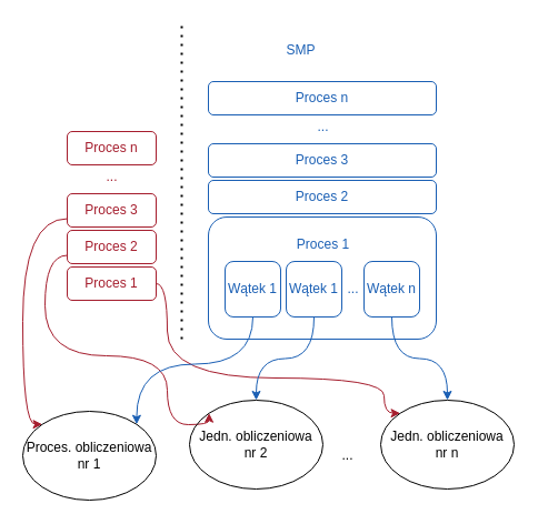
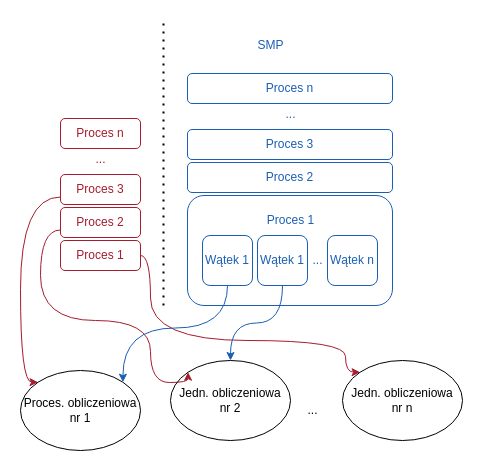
  <mxCell id="0" />
  <mxCell id="1" parent="0" />
  <mxCell id="2" style="edgeStyle=orthogonalEdgeStyle;rounded=0;orthogonalLoop=1;jettySize=auto;html=1;exitX=0;exitY=0.75;exitDx=0;exitDy=0;entryX=0;entryY=0;entryDx=0;entryDy=0;curved=1;strokeColor=#a51d2d;" edge="1" parent="1" source="3" target="10"><mxGeometry relative="1" as="geometry"><Array as="points"><mxPoint x="20" y="197" /><mxPoint x="20" y="382" /></Array></mxGeometry></mxCell>
  <mxCell id="3" value="Proces 3" style="rounded=1;whiteSpace=wrap;html=1;fillColor=none;fontColor=#a51d2d;strokeColor=#a51d2d;" vertex="1" parent="1"><mxGeometry x="60" y="174" width="80" height="30" as="geometry" /></mxCell>
  <mxCell id="4" style="edgeStyle=orthogonalEdgeStyle;rounded=0;orthogonalLoop=1;jettySize=auto;html=1;exitX=0;exitY=0.75;exitDx=0;exitDy=0;entryX=0;entryY=0;entryDx=0;entryDy=0;curved=1;strokeColor=#a51d2d;" edge="1" parent="1" source="5" target="11"><mxGeometry relative="1" as="geometry"><Array as="points"><mxPoint x="40" y="230" /><mxPoint x="40" y="320" /><mxPoint x="150" y="320" /><mxPoint x="150" y="382" /></Array></mxGeometry></mxCell>
  <mxCell id="5" value="Proces 2" style="rounded=1;whiteSpace=wrap;html=1;fillColor=none;fontColor=#a51d2d;strokeColor=#a51d2d;" vertex="1" parent="1"><mxGeometry x="60" y="207" width="80" height="30" as="geometry" /></mxCell>
  <mxCell id="6" style="edgeStyle=orthogonalEdgeStyle;rounded=0;orthogonalLoop=1;jettySize=auto;html=1;exitX=1;exitY=0.5;exitDx=0;exitDy=0;entryX=0;entryY=0;entryDx=0;entryDy=0;curved=1;strokeColor=#a51d2d;" edge="1" parent="1" source="7" target="12"><mxGeometry relative="1" as="geometry"><Array as="points"><mxPoint x="150" y="255" /><mxPoint x="150" y="340" /><mxPoint x="345" y="340" /></Array></mxGeometry></mxCell>
  <mxCell id="7" value="Proces 1" style="rounded=1;whiteSpace=wrap;html=1;fillColor=none;fontColor=#a51d2d;strokeColor=#a51d2d;" vertex="1" parent="1"><mxGeometry x="60" y="240" width="80" height="30" as="geometry" /></mxCell>
  <mxCell id="8" value="Proces n" style="rounded=1;whiteSpace=wrap;html=1;fillColor=none;fontColor=#a51d2d;strokeColor=#a51d2d;" vertex="1" parent="1"><mxGeometry x="60" y="118" width="80" height="30" as="geometry" /></mxCell>
  <mxCell id="9" value="..." style="text;html=1;align=center;verticalAlign=middle;resizable=0;points=[];autosize=1;strokeColor=none;fillColor=none;fontColor=#a51d2d;" vertex="1" parent="1"><mxGeometry x="85" y="144" width="30" height="30" as="geometry" /></mxCell>
  <mxCell id="10" value="&lt;div&gt;Proces. obliczeniowa&lt;/div&gt;&lt;div&gt;nr 1&lt;/div&gt;" style="ellipse;whiteSpace=wrap;html=1;fillColor=none;" vertex="1" parent="1"><mxGeometry x="20" y="370" width="120" height="80" as="geometry" /></mxCell>
  <mxCell id="11" value="&lt;div&gt;Jedn. obliczeniowa&lt;/div&gt;&lt;div&gt;nr 2&lt;br&gt;&lt;/div&gt;" style="ellipse;whiteSpace=wrap;html=1;fillColor=none;" vertex="1" parent="1"><mxGeometry x="170" y="360" width="120" height="80" as="geometry" /></mxCell>
  <mxCell id="12" value="&lt;div&gt;Jedn. obliczeniowa&lt;/div&gt;&lt;div&gt;nr n&lt;br&gt;&lt;/div&gt;" style="ellipse;whiteSpace=wrap;html=1;fillColor=none;" vertex="1" parent="1"><mxGeometry x="342" y="360" width="120" height="80" as="geometry" /></mxCell>
  <mxCell id="13" value="..." style="text;html=1;align=center;verticalAlign=middle;resizable=0;points=[];autosize=1;strokeColor=none;fillColor=none;" vertex="1" parent="1"><mxGeometry x="297" y="395" width="30" height="30" as="geometry" /></mxCell>
  <mxCell id="14" value="Proces 3" style="rounded=1;whiteSpace=wrap;html=1;fillColor=none;fontColor=#1a5fb4;strokeColor=#1a5fb4;" vertex="1" parent="1"><mxGeometry x="187" y="129" width="205" height="30" as="geometry" /></mxCell>
  <mxCell id="15" value="Proces 2" style="rounded=1;whiteSpace=wrap;html=1;fillColor=none;fontColor=#1a5fb4;strokeColor=#1a5fb4;" vertex="1" parent="1"><mxGeometry x="187" y="162" width="205" height="30" as="geometry" /></mxCell>
  <mxCell id="16" value="" style="rounded=1;whiteSpace=wrap;html=1;fillColor=none;strokeColor=#1a5fb4;" vertex="1" parent="1"><mxGeometry x="187" y="195" width="205" height="110" as="geometry" /></mxCell>
  <mxCell id="17" value="Proces n" style="rounded=1;whiteSpace=wrap;html=1;fillColor=none;fontColor=#1a5fb4;strokeColor=#1a5fb4;" vertex="1" parent="1"><mxGeometry x="187" y="73" width="205" height="30" as="geometry" /></mxCell>
  <mxCell id="18" value="..." style="text;html=1;align=center;verticalAlign=middle;resizable=0;points=[];autosize=1;strokeColor=none;fillColor=none;fontColor=#1a5fb4;" vertex="1" parent="1"><mxGeometry x="274.5" y="99" width="30" height="30" as="geometry" /></mxCell>
  <mxCell id="19" value="Proces 1" style="text;html=1;align=center;verticalAlign=middle;resizable=0;points=[];autosize=1;strokeColor=none;fillColor=none;fontColor=#1a5fb4;" vertex="1" parent="1"><mxGeometry x="254.5" y="205" width="70" height="30" as="geometry" /></mxCell>
  <mxCell id="20" style="edgeStyle=orthogonalEdgeStyle;rounded=0;orthogonalLoop=1;jettySize=auto;html=1;exitX=0.5;exitY=1;exitDx=0;exitDy=0;entryX=1;entryY=0;entryDx=0;entryDy=0;curved=1;strokeColor=#1a5fb4;" edge="1" parent="1" source="21" target="10"><mxGeometry relative="1" as="geometry" /></mxCell>
  <mxCell id="21" value="Wątek 1" style="rounded=1;whiteSpace=wrap;html=1;fillColor=none;fontColor=#1a5fb4;strokeColor=#1a5fb4;" vertex="1" parent="1"><mxGeometry x="202" y="235" width="50" height="50" as="geometry" /></mxCell>
  <mxCell id="22" style="edgeStyle=orthogonalEdgeStyle;rounded=0;orthogonalLoop=1;jettySize=auto;html=1;exitX=0.5;exitY=1;exitDx=0;exitDy=0;entryX=0.5;entryY=0;entryDx=0;entryDy=0;curved=1;strokeColor=#1a5fb4;" edge="1" parent="1" source="23" target="11"><mxGeometry relative="1" as="geometry" /></mxCell>
  <mxCell id="23" value="Wątek 1" style="rounded=1;whiteSpace=wrap;html=1;fillColor=none;fontColor=#1a5fb4;strokeColor=#1a5fb4;" vertex="1" parent="1"><mxGeometry x="257" y="235" width="50" height="50" as="geometry" /></mxCell>
- <mxCell id="24" style="edgeStyle=orthogonalEdgeStyle;rounded=0;orthogonalLoop=1;jettySize=auto;html=1;exitX=0.5;exitY=1;exitDx=0;exitDy=0;entryX=0.5;entryY=0;entryDx=0;entryDy=0;curved=1;strokeColor=#1a5fb4;" edge="1" parent="1" source="25" target="12"><mxGeometry relative="1" as="geometry" /></mxCell>
  <mxCell id="25" value="Wątek n" style="rounded=1;whiteSpace=wrap;html=1;fillColor=none;fontColor=#1a5fb4;strokeColor=#1a5fb4;" vertex="1" parent="1"><mxGeometry x="327" y="235" width="50" height="50" as="geometry" /></mxCell>
  <mxCell id="26" value="..." style="text;html=1;align=center;verticalAlign=middle;resizable=0;points=[];autosize=1;strokeColor=none;fillColor=none;fontColor=#1a5fb4;" vertex="1" parent="1"><mxGeometry x="302" y="245" width="30" height="30" as="geometry" /></mxCell>
  <mxCell id="27" value="" style="endArrow=none;dashed=1;html=1;dashPattern=1 3;strokeWidth=2;rounded=0;" edge="1" parent="1"><mxGeometry width="50" height="50" relative="1" as="geometry"><mxPoint x="163" y="305" as="sourcePoint" /><mxPoint x="163" y="20" as="targetPoint" /></mxGeometry></mxCell>
  <mxCell id="28" value="SMP" style="text;html=1;align=center;verticalAlign=middle;resizable=0;points=[];autosize=1;strokeColor=none;fillColor=none;fontColor=#1a5fb4;" vertex="1" parent="1"><mxGeometry x="244.5" y="30" width="50" height="30" as="geometry" /></mxCell>
